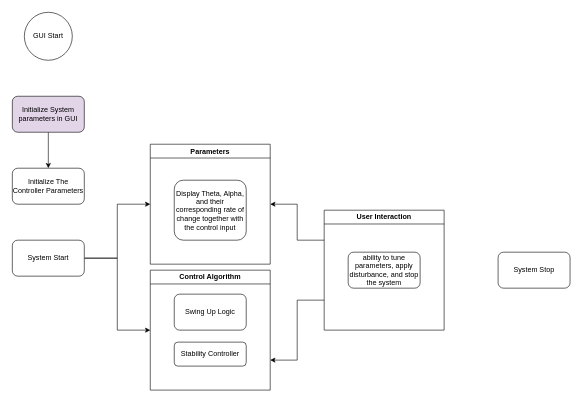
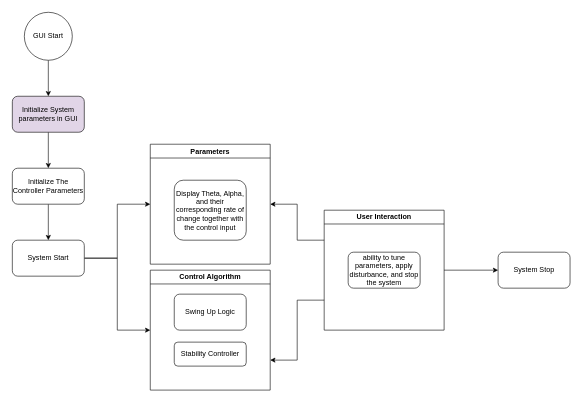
  <mxCell id="0" />
  <mxCell id="1" parent="0" />
  <mxCell id="2" style="edgeStyle=orthogonalEdgeStyle;rounded=0;orthogonalLoop=1;jettySize=auto;html=1;exitX=0.5;exitY=1;exitDx=0;exitDy=0;entryX=0.5;entryY=0;entryDx=0;entryDy=0;" edge="1" parent="1" source="3" target="7"><mxGeometry relative="1" as="geometry" /></mxCell>
  <mxCell id="3" value="Initialize System parameters in GUI" style="rounded=1;whiteSpace=wrap;html=1;fillColor=#e1d5e7;" vertex="1" parent="1"><mxGeometry x="20" y="160" width="120" height="60" as="geometry" /></mxCell>
+ <mxCell id="4" style="edgeStyle=orthogonalEdgeStyle;rounded=0;orthogonalLoop=1;jettySize=auto;html=1;exitX=0.5;exitY=1;exitDx=0;exitDy=0;entryX=0.5;entryY=0;entryDx=0;entryDy=0;" edge="1" parent="1" source="5" target="3"><mxGeometry relative="1" as="geometry" /></mxCell>
  <mxCell id="5" value="GUI Start" style="ellipse;whiteSpace=wrap;html=1;aspect=fixed;" vertex="1" parent="1"><mxGeometry x="40" y="20" width="80" height="80" as="geometry" /></mxCell>
+ <mxCell id="6" style="edgeStyle=orthogonalEdgeStyle;rounded=0;orthogonalLoop=1;jettySize=auto;html=1;exitX=0.5;exitY=1;exitDx=0;exitDy=0;entryX=0.5;entryY=0;entryDx=0;entryDy=0;" edge="1" parent="1" source="7" target="10"><mxGeometry relative="1" as="geometry" /></mxCell>
  <mxCell id="7" value="Initialize The Controller Parameters" style="rounded=1;whiteSpace=wrap;html=1;" vertex="1" parent="1"><mxGeometry x="20" y="280" width="120" height="60" as="geometry" /></mxCell>
  <mxCell id="8" style="edgeStyle=orthogonalEdgeStyle;rounded=0;orthogonalLoop=1;jettySize=auto;html=1;exitX=1;exitY=0.5;exitDx=0;exitDy=0;entryX=0;entryY=0.5;entryDx=0;entryDy=0;" edge="1" parent="1" source="10" target="11"><mxGeometry relative="1" as="geometry" /></mxCell>
  <mxCell id="9" style="edgeStyle=orthogonalEdgeStyle;rounded=0;orthogonalLoop=1;jettySize=auto;html=1;exitX=1;exitY=0.5;exitDx=0;exitDy=0;entryX=0;entryY=0.5;entryDx=0;entryDy=0;" edge="1" parent="1" source="10" target="14"><mxGeometry relative="1" as="geometry" /></mxCell>
  <mxCell id="10" value="System Start" style="rounded=1;whiteSpace=wrap;html=1;" vertex="1" parent="1"><mxGeometry x="20" y="400" width="120" height="60" as="geometry" /></mxCell>
  <mxCell id="11" value="Control Algorithm" style="swimlane;whiteSpace=wrap;html=1;" vertex="1" parent="1"><mxGeometry x="250" y="450" width="200" height="200" as="geometry" /></mxCell>
  <mxCell id="12" value="Swing Up Logic" style="rounded=1;whiteSpace=wrap;html=1;" vertex="1" parent="11"><mxGeometry x="40" y="40" width="120" height="60" as="geometry" /></mxCell>
  <mxCell id="13" value="Stability Controller" style="rounded=1;whiteSpace=wrap;html=1;" vertex="1" parent="11"><mxGeometry x="40" y="120" width="120" height="40" as="geometry" /></mxCell>
  <mxCell id="14" value="Parameters" style="swimlane;whiteSpace=wrap;html=1;" vertex="1" parent="1"><mxGeometry x="250" y="240" width="200" height="200" as="geometry" /></mxCell>
  <mxCell id="15" value="Display Theta, Alpha, and their corresponding rate of change together with the control input" style="rounded=1;whiteSpace=wrap;html=1;" vertex="1" parent="14"><mxGeometry x="40" y="60" width="120" height="100" as="geometry" /></mxCell>
  <mxCell id="16" style="edgeStyle=orthogonalEdgeStyle;rounded=0;orthogonalLoop=1;jettySize=auto;html=1;exitX=0;exitY=0.75;exitDx=0;exitDy=0;entryX=1;entryY=0.75;entryDx=0;entryDy=0;" edge="1" parent="1" source="19" target="11"><mxGeometry relative="1" as="geometry" /></mxCell>
  <mxCell id="17" style="edgeStyle=orthogonalEdgeStyle;rounded=0;orthogonalLoop=1;jettySize=auto;html=1;exitX=0;exitY=0.25;exitDx=0;exitDy=0;entryX=1;entryY=0.5;entryDx=0;entryDy=0;" edge="1" parent="1" source="19" target="14"><mxGeometry relative="1" as="geometry" /></mxCell>
+ <mxCell id="18" style="edgeStyle=orthogonalEdgeStyle;rounded=0;orthogonalLoop=1;jettySize=auto;html=1;exitX=1;exitY=0.5;exitDx=0;exitDy=0;entryX=0;entryY=0.5;entryDx=0;entryDy=0;" edge="1" parent="1" source="19" target="21"><mxGeometry relative="1" as="geometry" /></mxCell>
  <mxCell id="19" value="User Interaction" style="swimlane;whiteSpace=wrap;html=1;" vertex="1" parent="1"><mxGeometry x="540" y="350" width="200" height="200" as="geometry" /></mxCell>
  <mxCell id="20" value="ability to tune parameters, apply disturbance, and stop the system" style="rounded=1;whiteSpace=wrap;html=1;" vertex="1" parent="19"><mxGeometry x="40" y="70" width="120" height="60" as="geometry" /></mxCell>
  <mxCell id="21" value="System Stop" style="rounded=1;whiteSpace=wrap;html=1;" vertex="1" parent="1"><mxGeometry x="830" y="420" width="120" height="60" as="geometry" /></mxCell>
